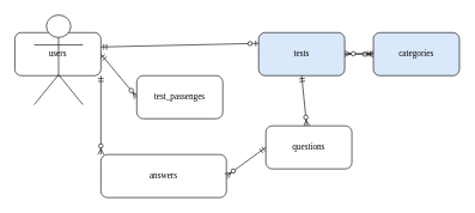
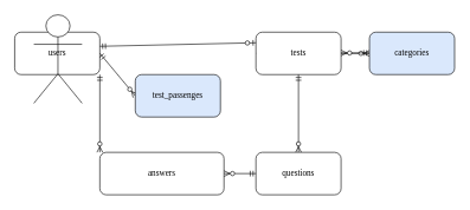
  <mxCell id="0" />
  <mxCell id="1" parent="0" />
  <mxCell id="2" value="users" style="rounded=1;whiteSpace=wrap;html=1;fontFamily=Times New Roman;" vertex="1" parent="1"><mxGeometry x="20" y="45" width="120" height="60" as="geometry" /></mxCell>
  <mxCell id="3" value="" style="endArrow=ERzeroToMany;html=1;fontFamily=Times New Roman;endFill=1;exitX=1;exitY=0.5;exitDx=0;exitDy=0;startArrow=ERmandOne;startFill=0;entryX=0;entryY=0.5;entryDx=0;entryDy=0;" edge="1" parent="1" source="2" target="4"><mxGeometry width="50" height="50" relative="1" as="geometry"><mxPoint x="190" y="125" as="sourcePoint" /><mxPoint x="200" y="75" as="targetPoint" /></mxGeometry></mxCell>
- <mxCell id="4" value="test_passenges" style="rounded=1;whiteSpace=wrap;html=1;fontFamily=Times New Roman;" vertex="1" parent="1"><mxGeometry x="190" y="105" width="120" height="60" as="geometry" /></mxCell>
+ <mxCell id="4" value="test_passenges" style="rounded=1;whiteSpace=wrap;html=1;fontFamily=Times New Roman;fillColor=#dae8fc;" vertex="1" parent="1"><mxGeometry x="190" y="105" width="120" height="60" as="geometry" /></mxCell>
  <mxCell id="5" value="" style="endArrow=ERzeroToMany;html=1;fontFamily=Times New Roman;endFill=1;startArrow=ERmandOne;startFill=0;exitX=0;exitY=0.5;exitDx=0;exitDy=0;" edge="1" parent="1" source="6" target="9"><mxGeometry width="50" height="50" relative="1" as="geometry"><mxPoint x="440" y="75" as="sourcePoint" /><mxPoint x="320" y="75" as="targetPoint" /></mxGeometry></mxCell>
- <mxCell id="6" value="tests" style="rounded=1;whiteSpace=wrap;html=1;fontFamily=Times New Roman;fillColor=#dae8fc;" vertex="1" parent="1"><mxGeometry x="360" y="45" width="120" height="60" as="geometry" /></mxCell>
+ <mxCell id="6" value="tests" style="rounded=1;whiteSpace=wrap;html=1;fontFamily=Times New Roman;" vertex="1" parent="1"><mxGeometry x="360" y="45" width="120" height="60" as="geometry" /></mxCell>
  <mxCell id="7" value="" style="shape=umlActor;verticalLabelPosition=bottom;verticalAlign=top;html=1;outlineConnect=0;fontFamily=Times New Roman;" vertex="1" parent="1"><mxGeometry x="47" y="20.5" width="68" height="125" as="geometry" /></mxCell>
  <mxCell id="8" value="" style="endArrow=ERzeroToMany;html=1;fontFamily=Times New Roman;endFill=1;startArrow=ERmandOne;startFill=0;entryX=1;entryY=0.5;entryDx=0;entryDy=0;exitX=0;exitY=0.5;exitDx=0;exitDy=0;" edge="1" parent="1"><mxGeometry width="50" height="50" relative="1" as="geometry"><mxPoint x="520" y="74.41" as="sourcePoint" /><mxPoint x="480" y="74.41" as="targetPoint" /></mxGeometry></mxCell>
  <mxCell id="9" value="categories" style="rounded=1;whiteSpace=wrap;html=1;fontFamily=Times New Roman;fillColor=#dae8fc;" vertex="1" parent="1"><mxGeometry x="520" y="45" width="120" height="60" as="geometry" /></mxCell>
  <mxCell id="10" value="" style="endArrow=ERzeroToMany;html=1;fontFamily=Times New Roman;endFill=1;startArrow=ERmandOne;startFill=0;exitX=0;exitY=0.5;exitDx=0;exitDy=0;" edge="1" parent="1" target="11"><mxGeometry width="50" height="50" relative="1" as="geometry"><mxPoint x="420" y="105" as="sourcePoint" /><mxPoint x="420" y="165" as="targetPoint" /></mxGeometry></mxCell>
- <mxCell id="11" value="questions" style="rounded=1;whiteSpace=wrap;html=1;fontFamily=Times New Roman;" vertex="1" parent="1"><mxGeometry x="370" y="175" width="120" height="60" as="geometry" /></mxCell>
+ <mxCell id="11" value="questions" style="rounded=1;whiteSpace=wrap;html=1;fontFamily=Times New Roman;" vertex="1" parent="1"><mxGeometry x="360" y="215" width="120" height="60" as="geometry" /></mxCell>
  <mxCell id="12" value="" style="endArrow=ERzeroToMany;html=1;fontFamily=Times New Roman;endFill=1;exitX=1;exitY=1;exitDx=0;exitDy=0;startArrow=ERmandOne;startFill=0;entryX=0;entryY=0;entryDx=0;entryDy=0;" edge="1" parent="1" source="2" target="13"><mxGeometry width="50" height="50" relative="1" as="geometry"><mxPoint x="170" y="184.41" as="sourcePoint" /><mxPoint x="230" y="184.41" as="targetPoint" /></mxGeometry></mxCell>
  <mxCell id="13" value="answers" style="rounded=1;whiteSpace=wrap;html=1;fontFamily=Times New Roman;" vertex="1" parent="1"><mxGeometry x="140" y="215" width="175" height="60" as="geometry" /></mxCell>
  <mxCell id="14" value="" style="endArrow=ERzeroToMany;html=1;fontFamily=Times New Roman;endFill=1;exitX=0;exitY=0.5;exitDx=0;exitDy=0;startArrow=ERmandOne;startFill=0;entryX=1;entryY=0.5;entryDx=0;entryDy=0;" edge="1" parent="1" source="11" target="13"><mxGeometry width="50" height="50" relative="1" as="geometry"><mxPoint x="360" y="185" as="sourcePoint" /><mxPoint x="380" y="245" as="targetPoint" /></mxGeometry></mxCell>
  <mxCell id="15" value="" style="endArrow=ERzeroToOne;html=1;fontFamily=Times New Roman;endFill=1;exitX=1;exitY=0.5;exitDx=0;exitDy=0;startArrow=ERmandOne;startFill=0;entryX=0;entryY=0.25;entryDx=0;entryDy=0;" edge="1" parent="1" target="6"><mxGeometry width="50" height="50" relative="1" as="geometry"><mxPoint x="140" y="65" as="sourcePoint" /><mxPoint x="190" y="125" as="targetPoint" /></mxGeometry></mxCell>
